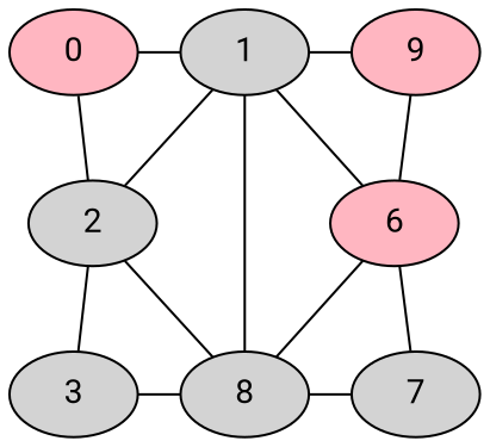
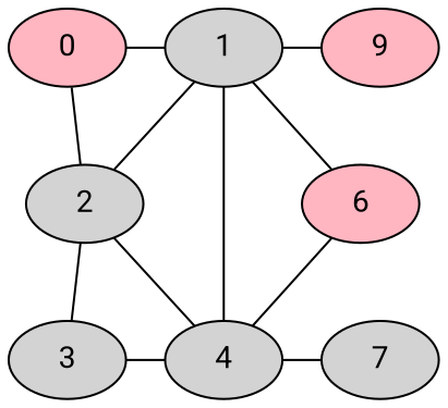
  graph {
    fontname=Roboto
    node [fillcolor=lightgrey fontname=Roboto style=filled]
    edge [fontname=Roboto]
    0 [fillcolor=lightpink]
    1
    n3 [fillcolor=lightpink label=9]
    2
    6 [fillcolor=lightpink]
    3
-   4 [label=8]
+   4
    7
    subgraph sub_1 {
      rank=same
      0
      1
      n3
    }
    subgraph sub_2 {
      rank=same
      2
      6
    }
    subgraph sub_3 {
      rank=same
      3
      4
      7
    }
    0 -- 1
    0 -- 2
    1 -- n3
    1 -- 6
    1 -- 4
-   n3 -- 6
    2 -- 1
    2 -- 3
    2 -- 4
-   6 -- 7
    3 -- 4
    4 -- 6
    4 -- 7
  }
